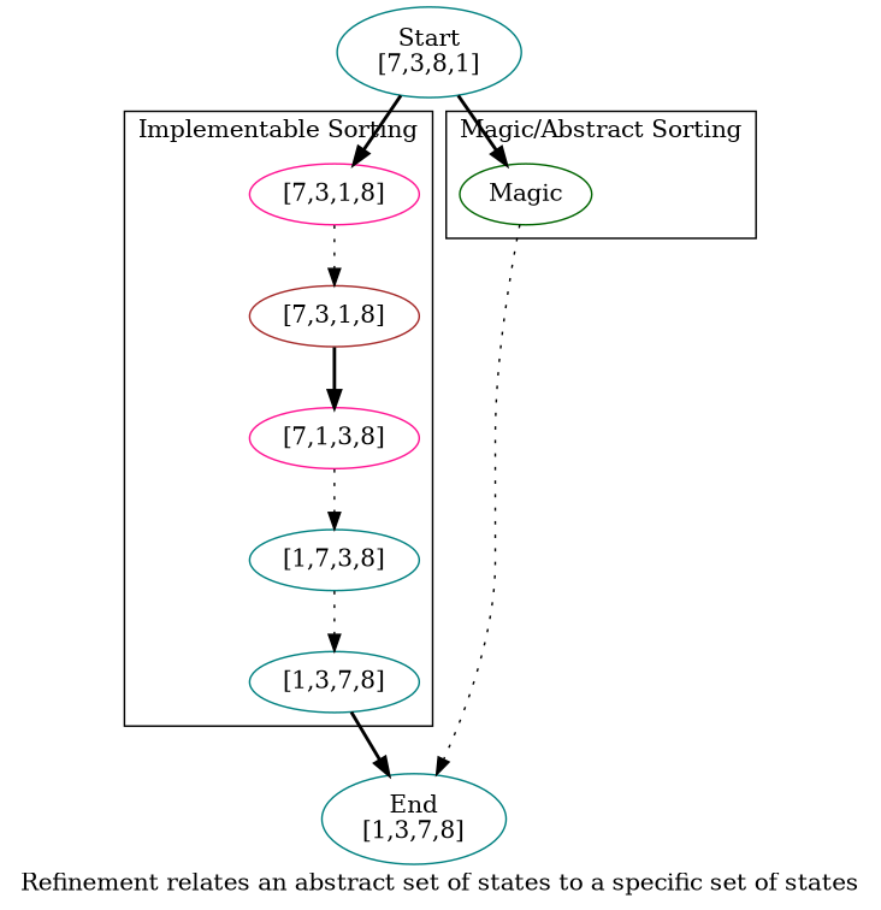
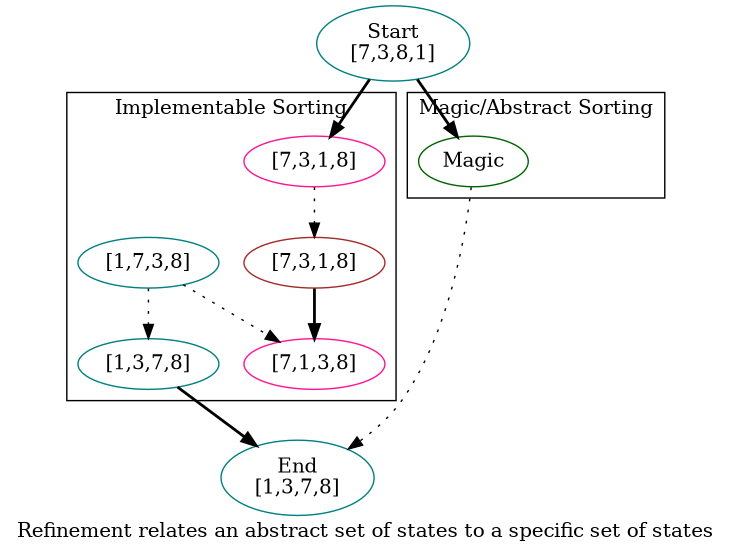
  digraph {
    label="Refinement relates an abstract set of states to a specific set of states"
    node [color=teal]
    edge [style=dotted]
    Magic [color=darkgreen]
    n2 [color=deeppink label="[7,3,1,8]"]
    n3 [color=brown label="[7,3,1,8]"]
    n4 [color=deeppink label="[7,1,3,8]"]
    n5 [label="[1,7,3,8]"]
    n6 [label="[1,3,7,8]"]
    n7 [label="End\n[1,3,7,8]"]
    n8 [label="Start\n[7,3,8,1]"]
    subgraph cluster_1 {
      label="Magic/Abstract Sorting"
      Magic
    }
    subgraph cluster_2 {
      label="Implementable Sorting"
      n2
      n3
      n4
      n5
      n6
    }
    Magic -> n7
    n2 -> n3
    n3 -> n4 [style=bold]
-   n4 -> n5
+   n5 -> n4
    n5 -> n6
    n6 -> n7 [style=bold]
    n8 -> Magic [style=bold]
    n8 -> n2 [style=bold]
  }
